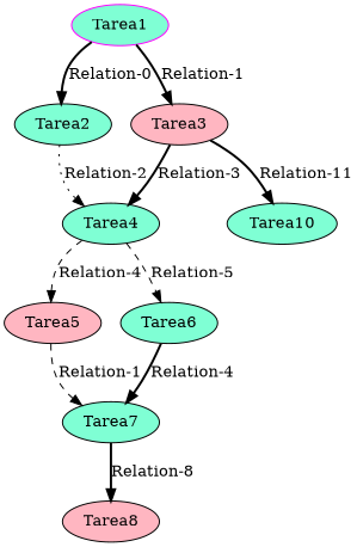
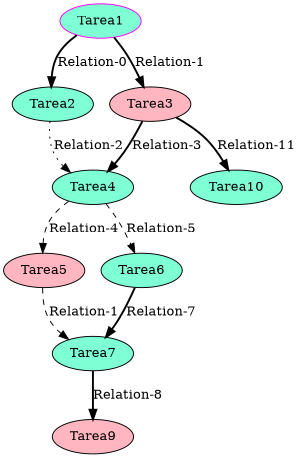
  strict digraph {
    node [fillcolor=aquamarine style=filled]
    edge [style=bold]
    n1 [color=magenta label=Tarea1]
    n2 [label=Tarea2]
    n3 [fillcolor=lightpink label=Tarea3]
    n4 [label=Tarea4]
    n5 [label=Tarea10]
    n6 [fillcolor=lightpink label=Tarea5]
    n7 [label=Tarea6]
    n8 [label=Tarea7]
-   n9 [fillcolor=lightpink label=Tarea8]
+   n9 [fillcolor=lightpink label=Tarea9]
    n1 -> n2 [label="Relation-0"]
    n1 -> n3 [label="Relation-1"]
    n2 -> n4 [label="Relation-2" style=dotted]
    n3 -> n4 [label="Relation-3"]
    n3 -> n5 [label="Relation-11"]
    n4 -> n6 [label="Relation-4" style=dashed]
    n4 -> n7 [label="Relation-5" style=dashed]
    n6 -> n8 [label="Relation-1" style=dashed]
-   n7 -> n8 [label="Relation-4"]
+   n7 -> n8 [label="Relation-7"]
    n8 -> n9 [label="Relation-8"]
  }
